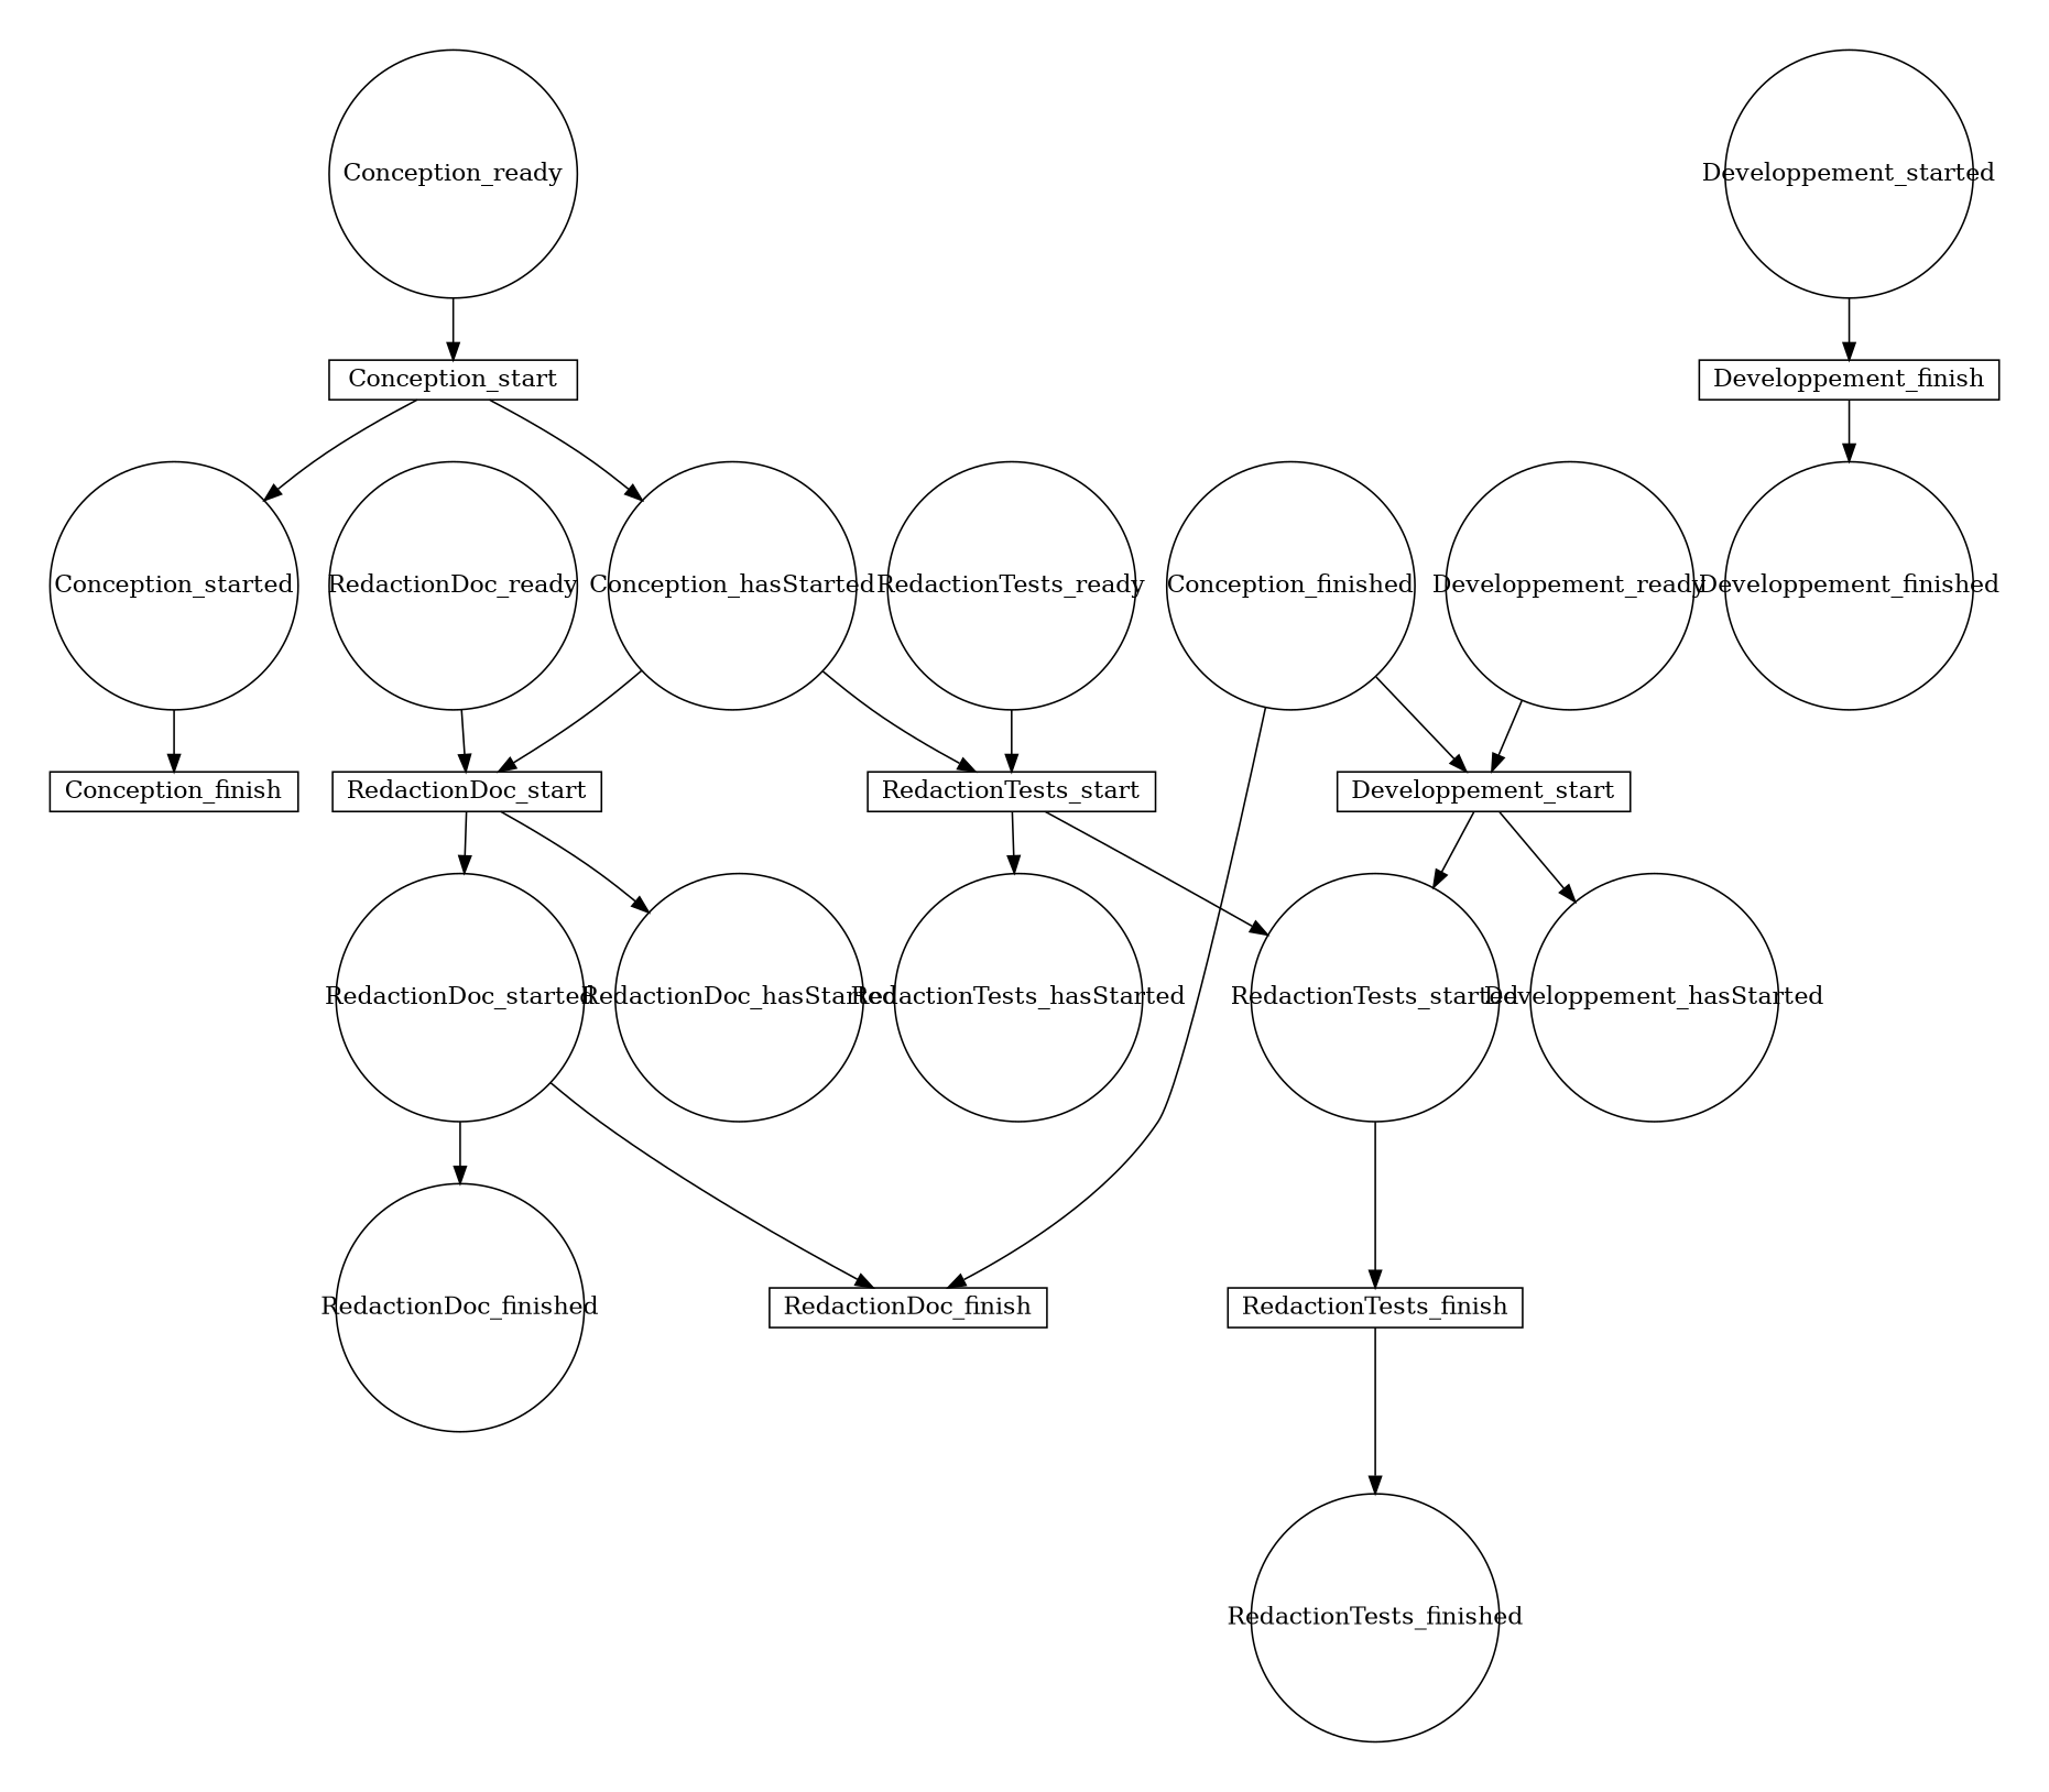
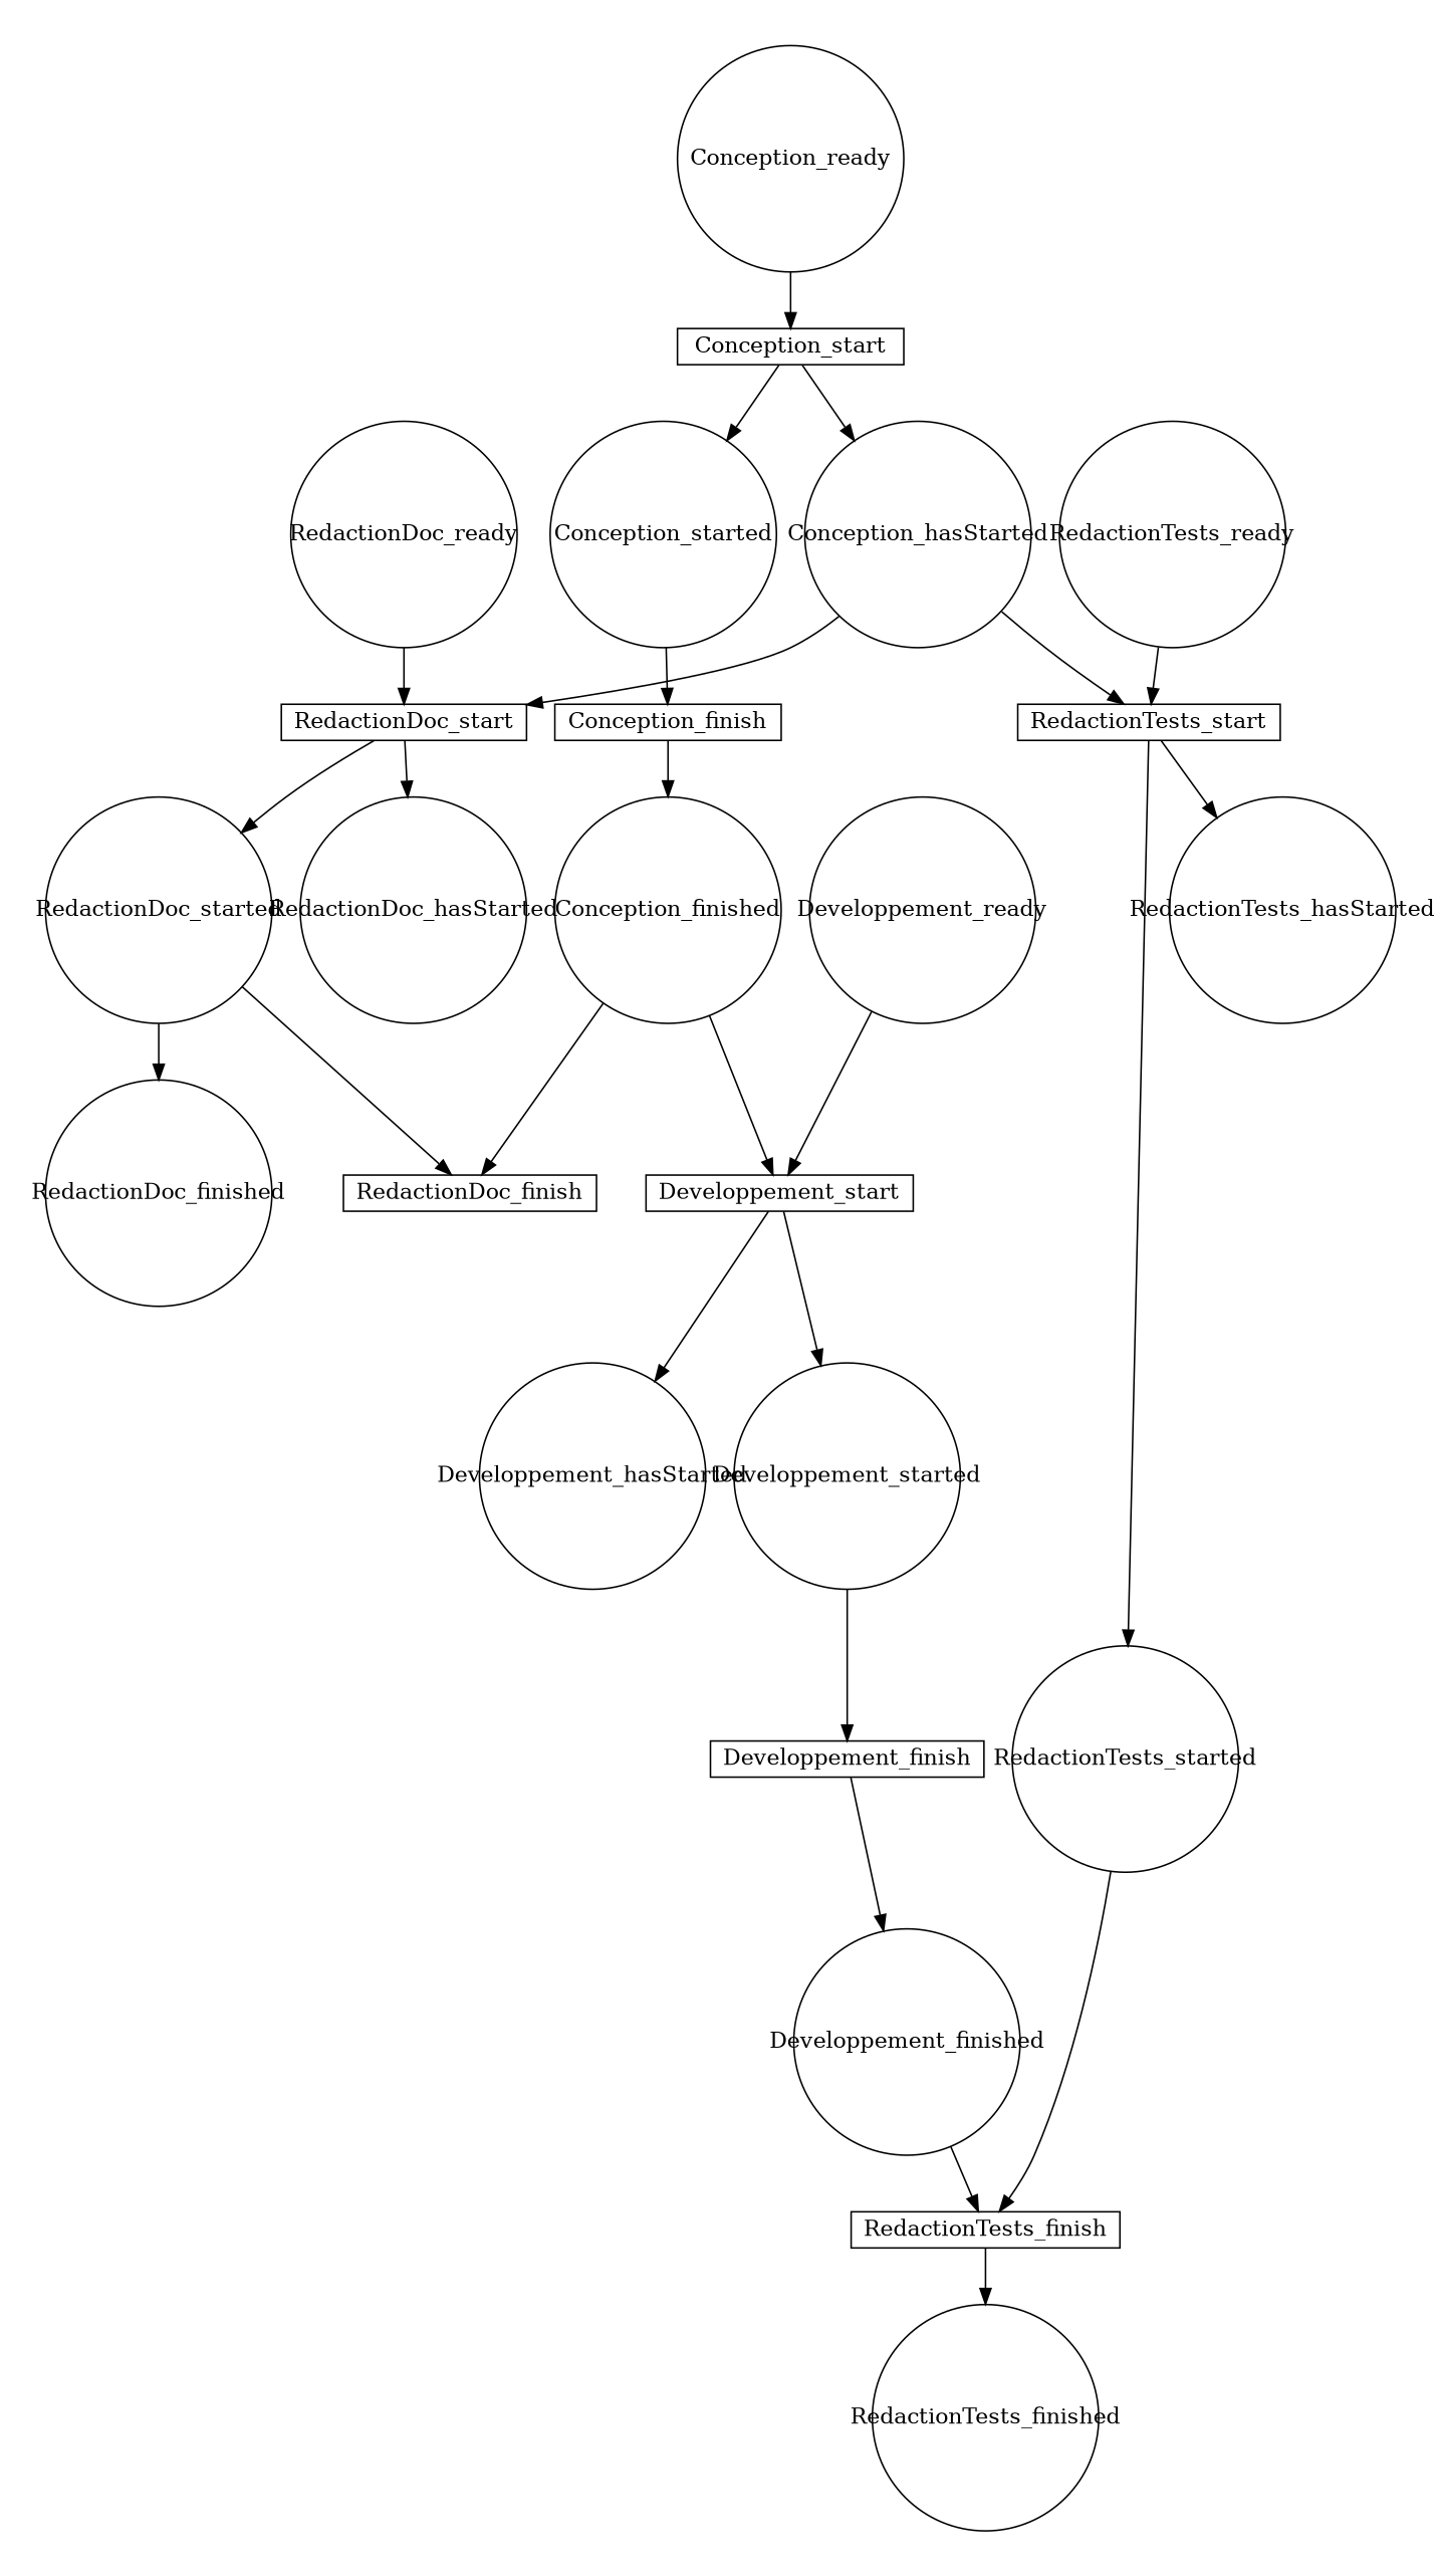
  digraph {
    node [fixedsize=true shape=circle]
    Conception_ready [width=2]
    Conception_started [width=2]
    Conception_finished [width=2]
    Conception_hasStarted [width=2]
    RedactionDoc_ready [width=2]
    RedactionDoc_started [width=2]
    RedactionDoc_finished [width=2]
    RedactionDoc_hasStarted [width=2]
    Developpement_ready [width=2]
    Developpement_started [width=2]
    Developpement_finished [width=2]
    Developpement_hasStarted [width=2]
    RedactionTests_ready [width=2]
    RedactionTests_started [width=2]
    RedactionTests_finished [width=2]
    RedactionTests_hasStarted [width=2]
    Conception_start [height=0.2 shape=rect width=2 fixedsize=""]
    Conception_finish [height=0.2 shape=rect width=2 fixedsize=""]
    RedactionDoc_start [height=0.2 shape=rect width=2 fixedsize=""]
    RedactionDoc_finish [height=0.2 shape=rect width=2 fixedsize=""]
    Developpement_start [height=0.2 shape=rect width=2 fixedsize=""]
    Developpement_finish [height=0.2 shape=rect width=2 fixedsize=""]
    RedactionTests_start [height=0.2 shape=rect width=2 fixedsize=""]
    RedactionTests_finish [height=0.2 shape=rect width=2 fixedsize=""]
    subgraph sub_1 {
      color=gray
      shape=circle
      Conception_ready
      Conception_started
      Conception_finished
      Conception_hasStarted
      RedactionDoc_ready
      RedactionDoc_started
      RedactionDoc_finished
      RedactionDoc_hasStarted
      Developpement_ready
      Developpement_started
      Developpement_finished
      Developpement_hasStarted
      RedactionTests_ready
      RedactionTests_started
      RedactionTests_finished
      RedactionTests_hasStarted
    }
    subgraph sub_2 {
      Conception_start
      Conception_finish
      RedactionDoc_start
      RedactionDoc_finish
      Developpement_start
      Developpement_finish
      RedactionTests_start
      RedactionTests_finish
    }
    Conception_ready -> Conception_start
    Conception_started -> Conception_finish
    Conception_finished -> RedactionDoc_finish
    Conception_finished -> Developpement_start
    Conception_hasStarted -> RedactionDoc_start
    Conception_hasStarted -> RedactionTests_start
    RedactionDoc_ready -> RedactionDoc_start
    RedactionDoc_started -> RedactionDoc_finished
    RedactionDoc_started -> RedactionDoc_finish
    Developpement_ready -> Developpement_start
    Developpement_started -> Developpement_finish
+   Developpement_finished -> RedactionTests_finish
    RedactionTests_ready -> RedactionTests_start
    RedactionTests_started -> RedactionTests_finish
    Conception_start -> Conception_started
    Conception_start -> Conception_hasStarted
+   Conception_finish -> Conception_finished
    RedactionDoc_start -> RedactionDoc_started
    RedactionDoc_start -> RedactionDoc_hasStarted
-   Developpement_start -> RedactionTests_started
+   Developpement_start -> Developpement_started
    Developpement_start -> Developpement_hasStarted
    Developpement_finish -> Developpement_finished
    RedactionTests_start -> RedactionTests_started
    RedactionTests_start -> RedactionTests_hasStarted
    RedactionTests_finish -> RedactionTests_finished
  }
